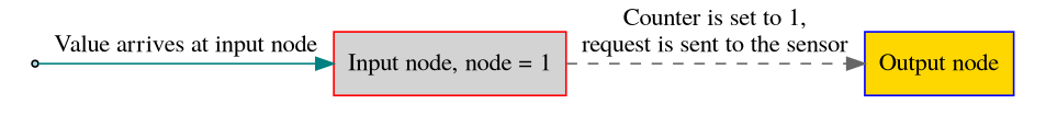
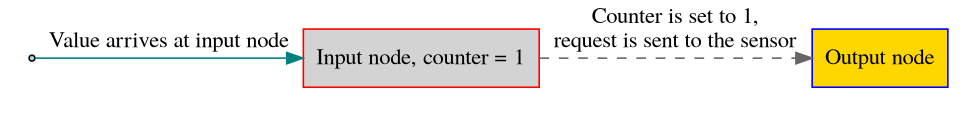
  digraph {
    node [fontname="Times Roman" shape=rectangle style=filled]
    edge [fontname="Times Roman"]
    FromNode [color=black shape=point fillcolor=lightblue]
-   n2 [label="Input node, node = 1" fillcolor=lightgrey color=red]
+   n2 [label="Input node, counter = 1" fillcolor=lightgrey color=red]
    n3 [label="Output node" fillcolor=gold color=blue]
    subgraph sub_1 {
      rank=same
      FromNode
      n2
      n3
    }
    FromNode -> n2 [color=teal label="Value arrives at input node"]
    n2 -> n3 [color=gray40 label="Counter is set to 1,\nrequest is sent to the sensor" style=dashed]
  }
